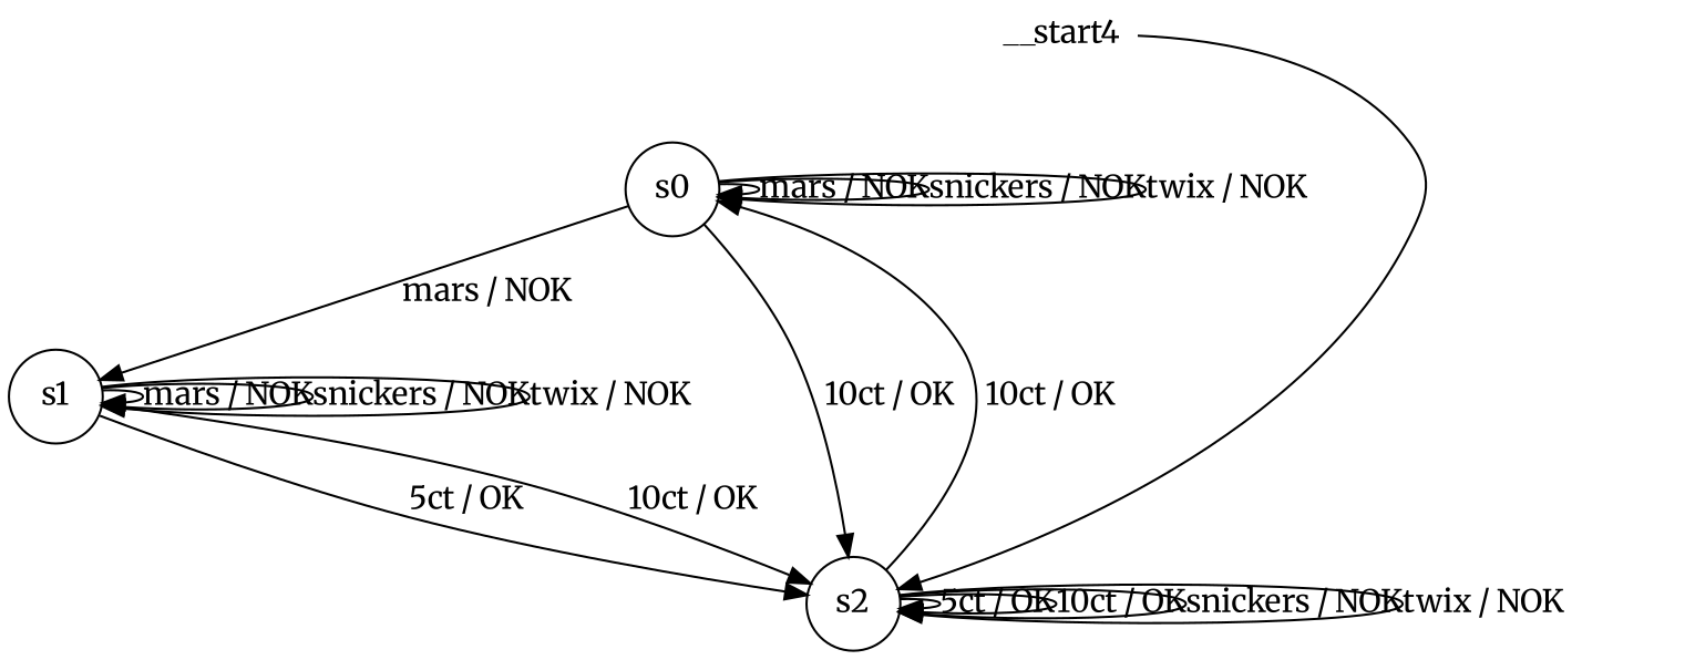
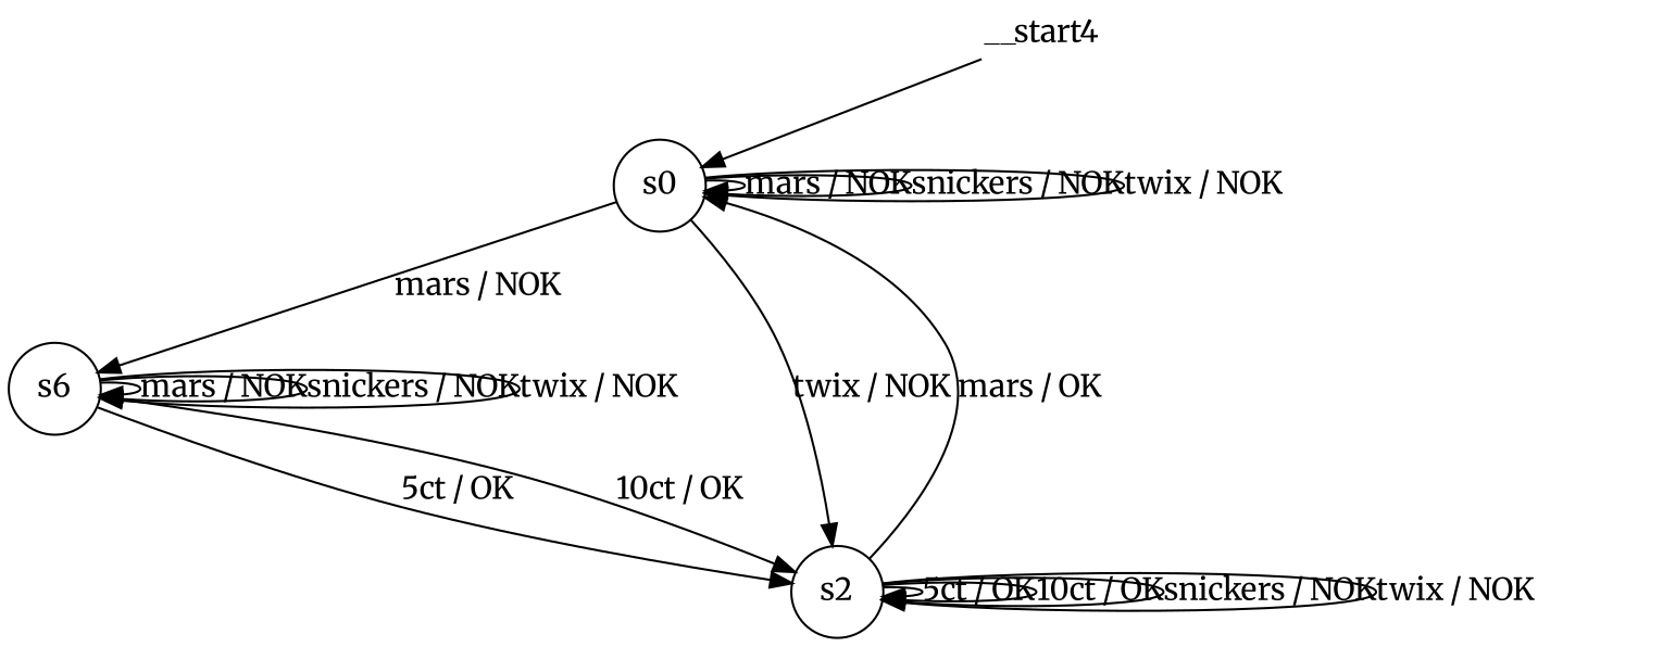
  digraph {
    fontname=Merriweather
    node [fontname=Merriweather shape=circle]
    edge [fontname=Merriweather]
    n1 [label=s0]
-   n2 [label=s1]
+   n2 [label=s6]
    n3 [label=s2]
    n4 [height=0 label=__start4 shape=none width=0]
    n1 -> n1 [label="mars / NOK"]
    n1 -> n1 [label="snickers / NOK"]
    n1 -> n1 [label="twix / NOK"]
    n1 -> n2 [label="mars / NOK"]
-   n1 -> n3 [label="10ct / OK"]
+   n1 -> n3 [label="twix / NOK"]
    n2 -> n2 [label="mars / NOK"]
    n2 -> n2 [label="snickers / NOK"]
    n2 -> n2 [label="twix / NOK"]
    n2 -> n3 [label="5ct / OK"]
    n2 -> n3 [label="10ct / OK"]
-   n3 -> n1 [label="10ct / OK"]
+   n3 -> n1 [label="mars / OK"]
    n3 -> n3 [label="5ct / OK"]
    n3 -> n3 [label="10ct / OK"]
    n3 -> n3 [label="snickers / NOK"]
    n3 -> n3 [label="twix / NOK"]
-   n4 -> n3
+   n4 -> n1
  }
